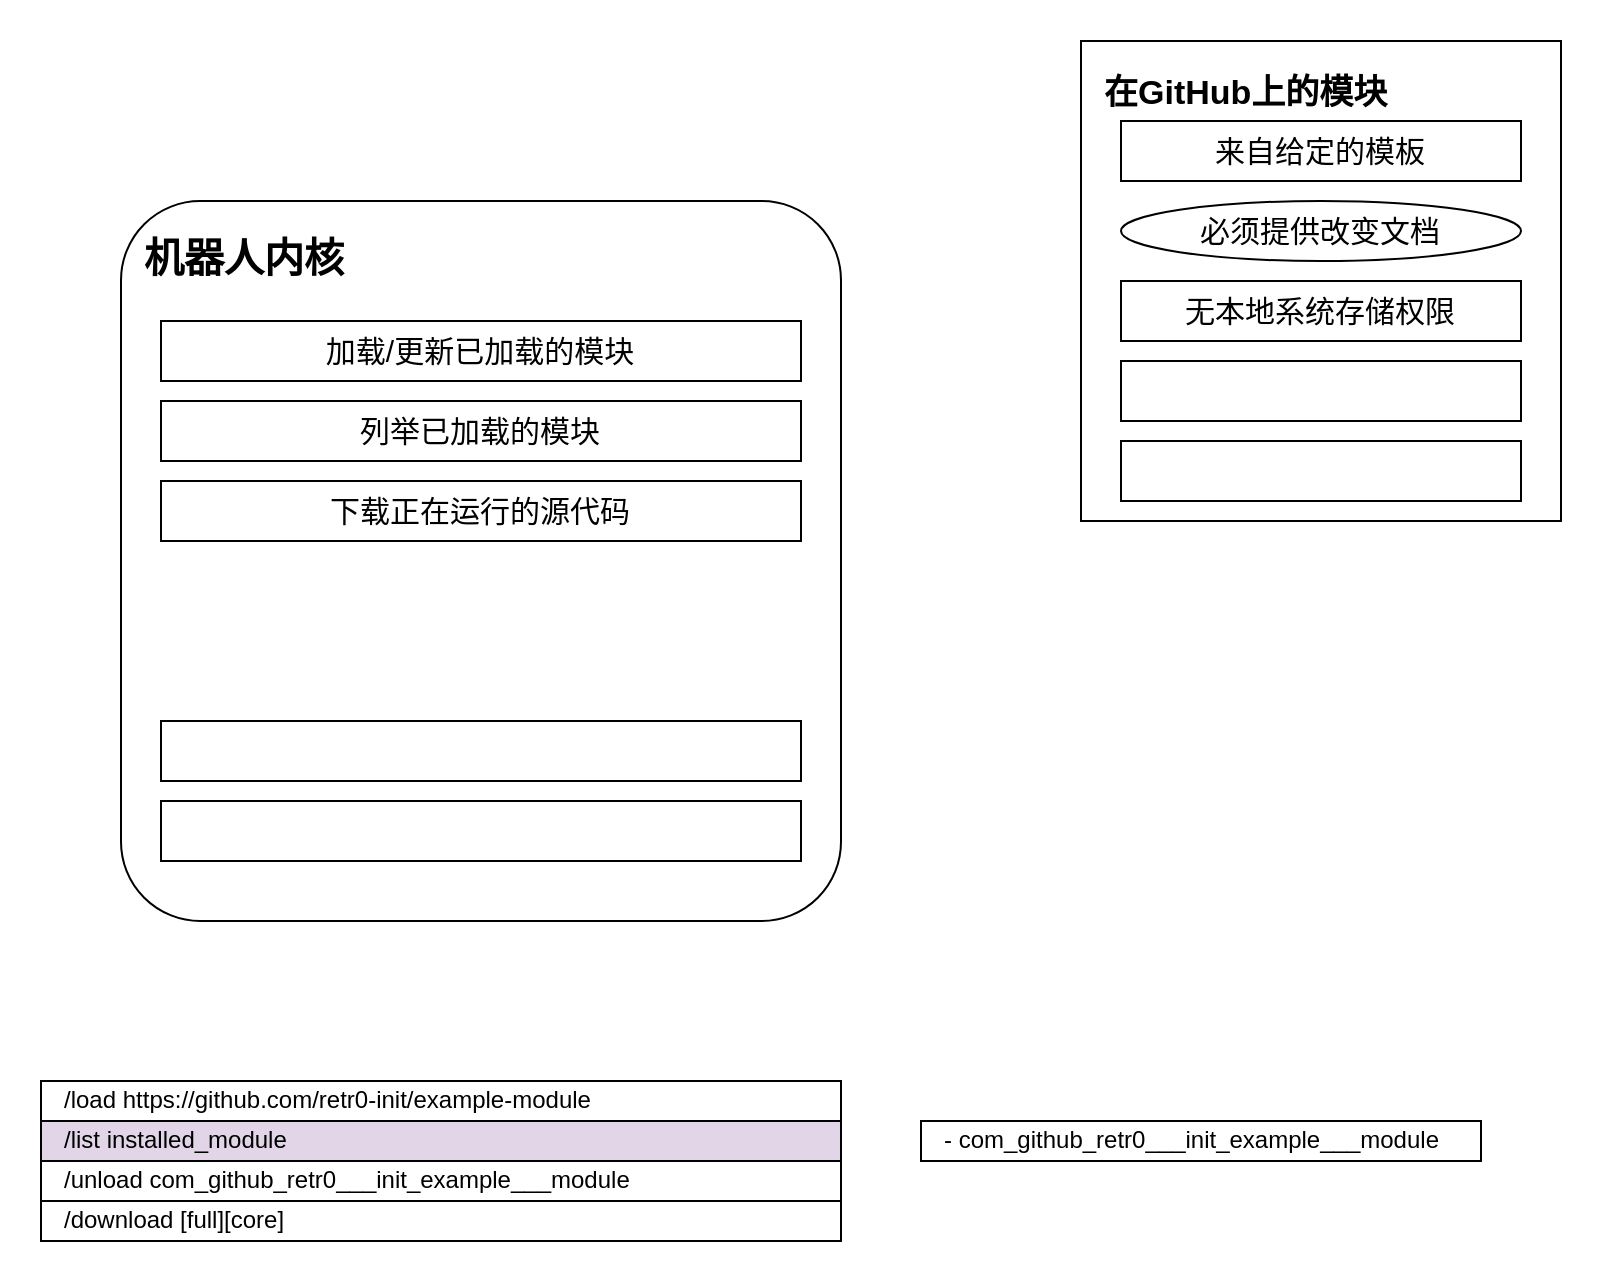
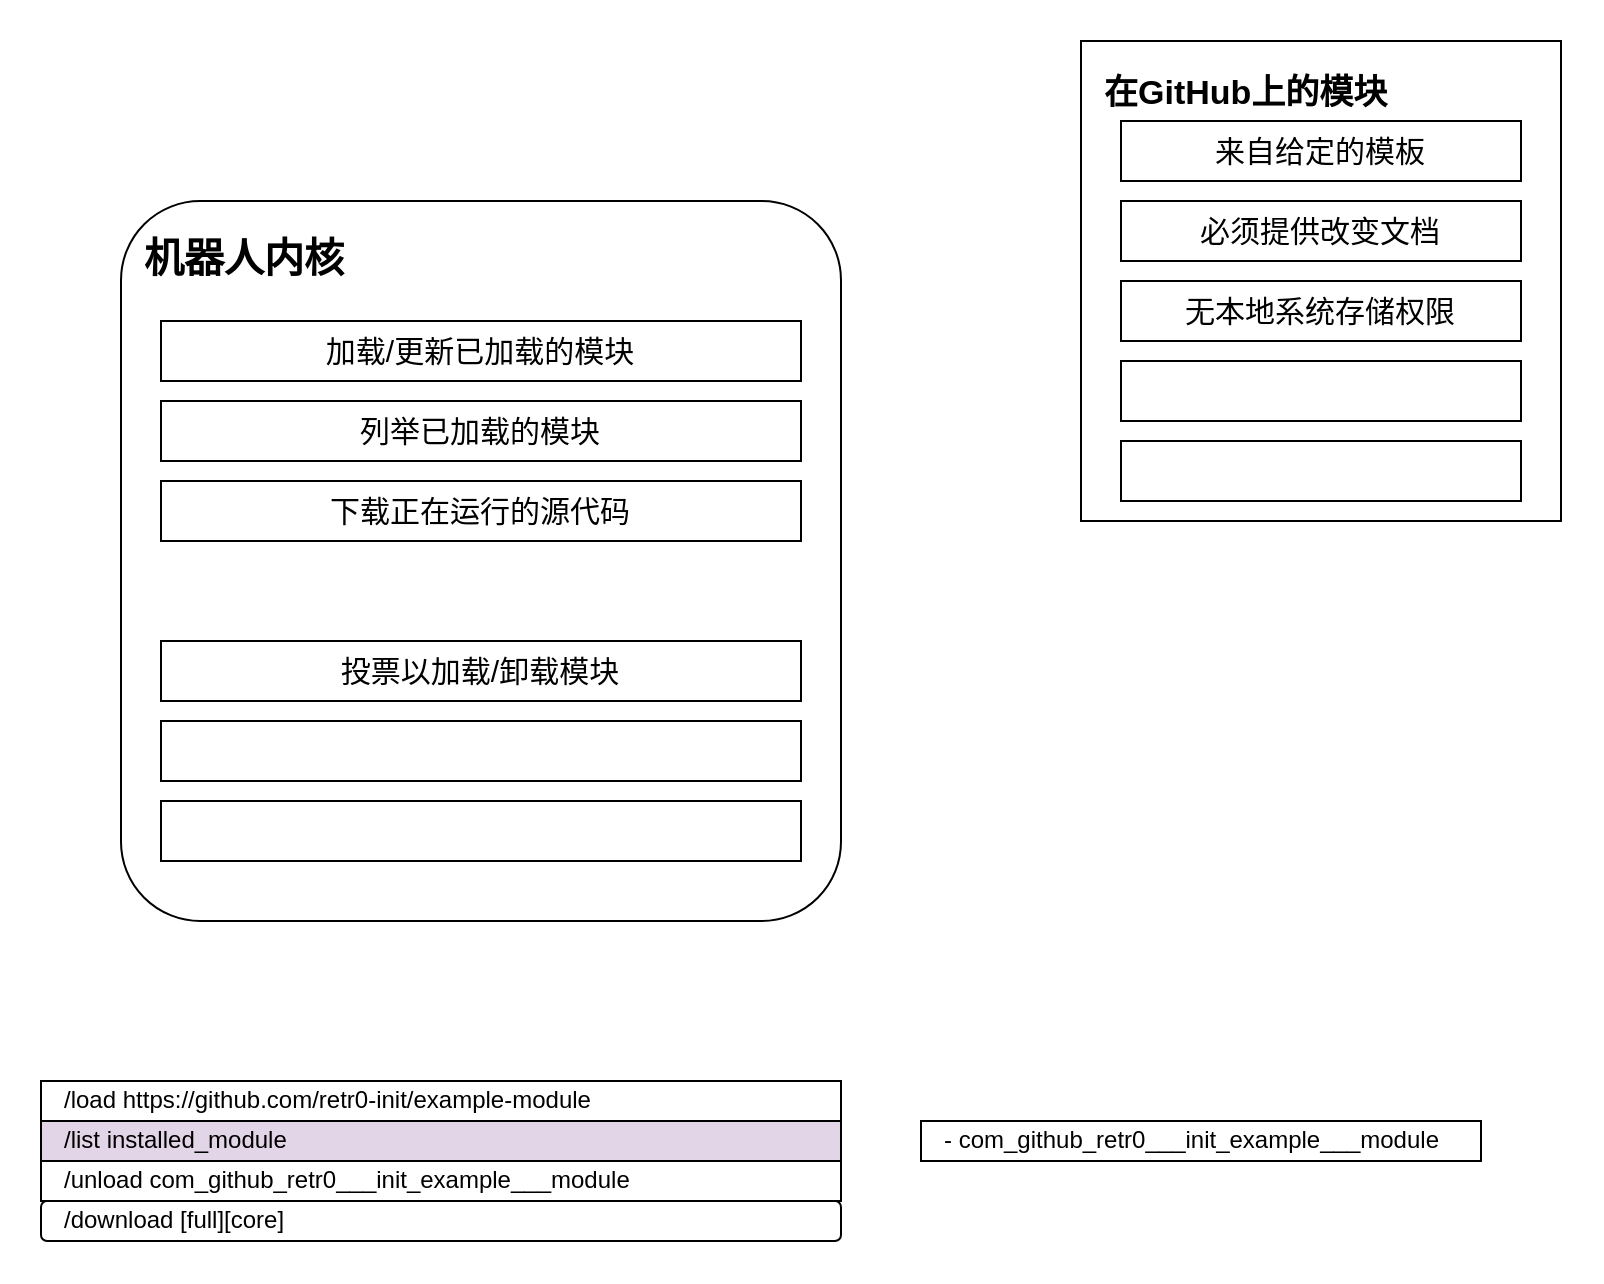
  <mxCell id="0" />
  <mxCell id="1" parent="0" />
  <mxCell id="2" value="&lt;div style=&quot;font-size: 20px;&quot;&gt;机器人内核&lt;/div&gt;" style="rounded=1;whiteSpace=wrap;html=1;align=left;verticalAlign=top;spacingLeft=10;spacingTop=10;fontSize=20;fontStyle=1;arcSize=11;" parent="1" vertex="1"><mxGeometry x="60" y="100" width="360" height="360" as="geometry" /></mxCell>
  <mxCell id="3" value="在GitHub上的模块" style="whiteSpace=wrap;html=1;aspect=fixed;align=left;verticalAlign=top;spacingLeft=10;spacingTop=10;fontSize=17;fontStyle=1" parent="1" vertex="1"><mxGeometry x="540" y="20" width="240" height="240" as="geometry" /></mxCell>
  <mxCell id="4" value="加载/更新已加载的模块" style="rounded=0;whiteSpace=wrap;html=1;fontSize=15;" parent="1" vertex="1"><mxGeometry x="80" y="160" width="320" height="30" as="geometry" /></mxCell>
  <mxCell id="5" value="列举已加载的模块" style="rounded=0;whiteSpace=wrap;html=1;fontSize=15;" parent="1" vertex="1"><mxGeometry x="80" y="200" width="320" height="30" as="geometry" /></mxCell>
  <mxCell id="6" value="下载正在运行的源代码" style="rounded=0;whiteSpace=wrap;html=1;fontSize=15;" parent="1" vertex="1"><mxGeometry x="80" y="240" width="320" height="30" as="geometry" /></mxCell>
+ <mxCell id="7" value="投票以加载/卸载模块" style="rounded=0;whiteSpace=wrap;html=1;fontSize=15;" parent="1" vertex="1"><mxGeometry x="80" y="320" width="320" height="30" as="geometry" /></mxCell>
  <mxCell id="8" value="" style="rounded=0;whiteSpace=wrap;html=1;fontSize=15;" parent="1" vertex="1"><mxGeometry x="80" y="400" width="320" height="30" as="geometry" /></mxCell>
  <mxCell id="9" value="" style="rounded=0;whiteSpace=wrap;html=1;fontSize=15;" parent="1" vertex="1"><mxGeometry x="80" y="360" width="320" height="30" as="geometry" /></mxCell>
  <mxCell id="10" value="来自给定的模板" style="rounded=0;whiteSpace=wrap;html=1;fontSize=15;" parent="1" vertex="1"><mxGeometry x="560" y="60" width="200" height="30" as="geometry" /></mxCell>
- <mxCell id="11" value="必须提供改变文档" style="ellipse;whiteSpace=wrap;html=1;fontSize=15;" parent="1" vertex="1"><mxGeometry x="560" y="100" width="200" height="30" as="geometry" /></mxCell>
+ <mxCell id="11" value="必须提供改变文档" style="rounded=0;whiteSpace=wrap;html=1;fontSize=15;" parent="1" vertex="1"><mxGeometry x="560" y="100" width="200" height="30" as="geometry" /></mxCell>
  <mxCell id="12" value="" style="rounded=0;whiteSpace=wrap;html=1;fontSize=15;" parent="1" vertex="1"><mxGeometry x="560" y="180" width="200" height="30" as="geometry" /></mxCell>
  <mxCell id="13" value="无本地系统存储权限" style="rounded=0;whiteSpace=wrap;html=1;fontSize=15;" parent="1" vertex="1"><mxGeometry x="560" y="140" width="200" height="30" as="geometry" /></mxCell>
  <mxCell id="14" value="" style="rounded=0;whiteSpace=wrap;html=1;fontSize=15;" parent="1" vertex="1"><mxGeometry x="560" y="220" width="200" height="30" as="geometry" /></mxCell>
  <mxCell id="15" value="/load https://github.com/retr0-init/example-module" style="rounded=0;whiteSpace=wrap;html=1;align=left;spacingLeft=10;" parent="1" vertex="1"><mxGeometry x="20" y="540" width="400" height="20" as="geometry" /></mxCell>
  <mxCell id="16" value="/list installed_module" style="rounded=0;whiteSpace=wrap;html=1;align=left;spacingLeft=10;fillColor=#e1d5e7;" parent="1" vertex="1"><mxGeometry x="20" y="560" width="400" height="20" as="geometry" /></mxCell>
  <mxCell id="17" value="- com_github_retr0___init_example___module" style="rounded=0;whiteSpace=wrap;html=1;align=left;spacingLeft=10;" parent="1" vertex="1"><mxGeometry x="460" y="560" width="280" height="20" as="geometry" /></mxCell>
  <mxCell id="18" value="/unload com_github_retr0___init_example___module" style="rounded=0;whiteSpace=wrap;html=1;align=left;spacingLeft=10;" parent="1" vertex="1"><mxGeometry x="20" y="580" width="400" height="20" as="geometry" /></mxCell>
- <mxCell id="19" value="/download [full][core]" style="rounded=0;whiteSpace=wrap;html=1;align=left;spacingLeft=10;" parent="1" vertex="1"><mxGeometry x="20" y="600" width="400" height="20" as="geometry" /></mxCell>
+ <mxCell id="19" value="/download [full][core]" style="whiteSpace=wrap;html=1;align=left;spacingLeft=10;rounded=1;" parent="1" vertex="1"><mxGeometry x="20" y="600" width="400" height="20" as="geometry" /></mxCell>
